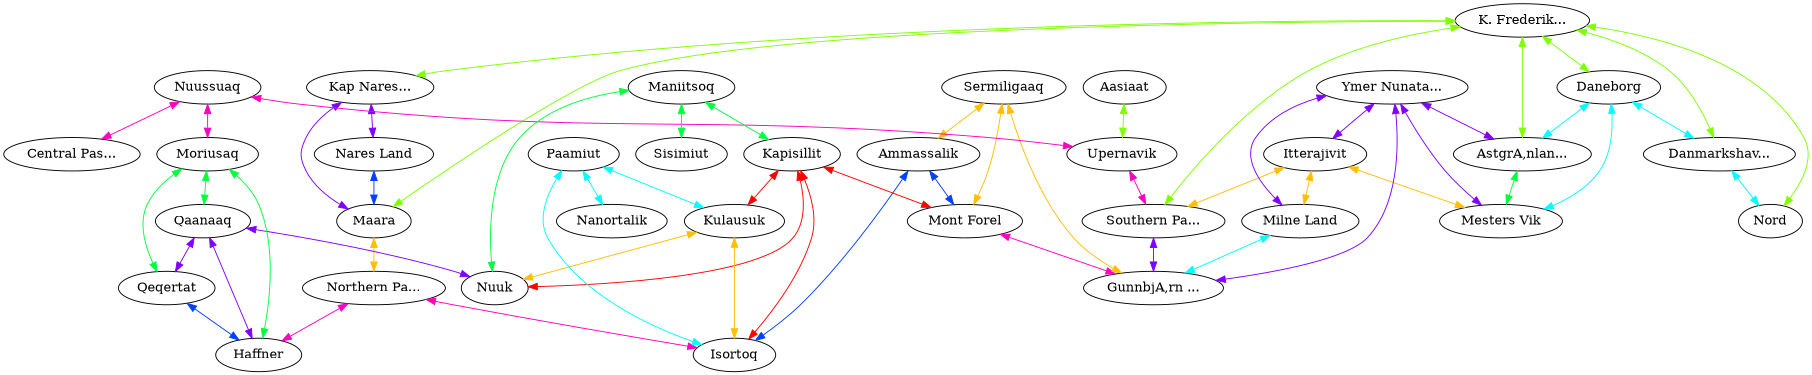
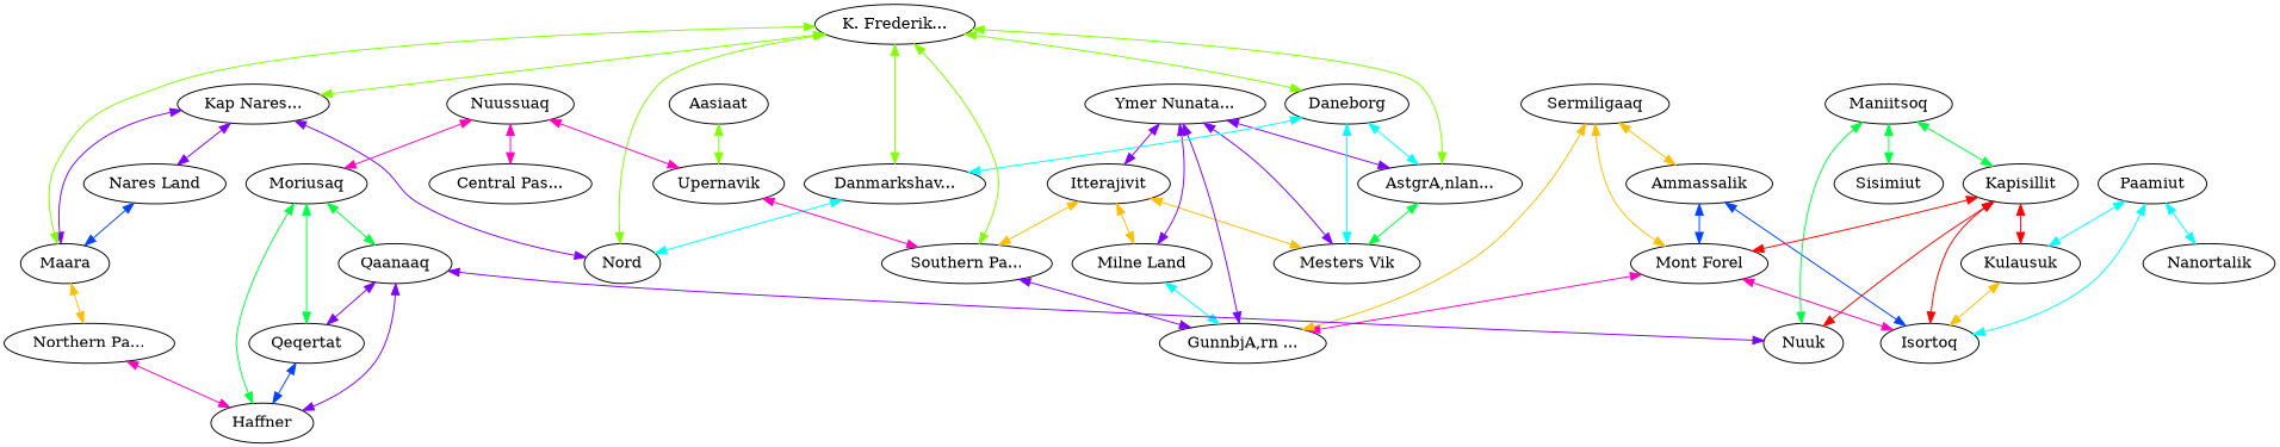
  graph {
    edge [color="0.75,1,1" dir=both]
    n1 [label=Ammassalik]
    n2 [label=Isortoq]
    n3 [label="Mont Forel"]
    n4 [label="GunnbjA,rn ..."]
    n5 [label="Milne Land"]
    n6 [label="Kap Nares..."]
    n7 [label=Nord]
    n8 [label=Maara]
    n9 [label="Nares Land"]
    n10 [label="Northern Pa..."]
    n11 [label=Sermiligaaq]
    n12 [label=Itterajivit]
    n13 [label="Mesters Vik"]
    n14 [label="Southern Pa..."]
    n15 [label="Ymer Nunata..."]
    n16 [label="AstgrA,nlan..."]
    n17 [label=Daneborg]
    n18 [label="Danmarkshav..."]
    n19 [label="K. Frederik..."]
    n20 [label="Central Pas..."]
    n21 [label=Haffner]
    n22 [label=Qaanaaq]
    n23 [label=Qeqertat]
    n24 [label=Nuuk]
    n25 [label=Moriusaq]
    n26 [label=Nuussuaq]
    n27 [label=Upernavik]
    n28 [label=Aasiaat]
    n29 [label=Sisimiut]
    n30 [label=Maniitsoq]
    n31 [label=Kapisillit]
    n32 [label=Kulausuk]
    n33 [label=Paamiut]
    n34 [label=Nanortalik]
    n1 -- n2 [color="0.625,1,1"]
    n1 -- n3 [color="0.625,1,1"]
-   n10 -- n2 [color="0.875,1,1"]
+   n3 -- n2 [color="0.875,1,1"]
    n3 -- n4 [color="0.875,1,1"]
    n5 -- n4 [color="0.5,1,1"]
+   n6 -- n7
    n6 -- n8
    n6 -- n9
    n8 -- n10 [color="0.125,1,1"]
    n9 -- n8 [color="0.625,1,1"]
    n10 -- n21 [color="0.875,1,1"]
    n11 -- n1 [color="0.125,1,1"]
    n11 -- n3 [color="0.125,1,1"]
    n11 -- n4 [color="0.125,1,1"]
    n12 -- n5 [color="0.125,1,1"]
    n12 -- n13 [color="0.125,1,1"]
    n12 -- n14 [color="0.125,1,1"]
    n14 -- n4
    n15 -- n4
    n15 -- n5
    n15 -- n12
    n15 -- n13
    n15 -- n16
    n16 -- n13 [color="0.375,1,1"]
    n17 -- n13 [color="0.5,1,1"]
    n17 -- n16 [color="0.5,1,1"]
    n17 -- n18 [color="0.5,1,1"]
    n18 -- n7 [color="0.5,1,1"]
    n19 -- n6 [color="0.25,1,1"]
    n19 -- n7 [color="0.25,1,1"]
    n19 -- n8 [color="0.25,1,1"]
    n19 -- n14 [color="0.25,1,1"]
    n19 -- n16 [color="0.25,1,1"]
    n19 -- n17 [color="0.25,1,1"]
    n19 -- n18 [color="0.25,1,1"]
    n22 -- n21
    n22 -- n23
    n22 -- n24
    n23 -- n21 [color="0.625,1,1"]
    n25 -- n21 [color="0.375,1,1"]
    n25 -- n22 [color="0.375,1,1"]
    n25 -- n23 [color="0.375,1,1"]
    n26 -- n20 [color="0.875,1,1"]
    n26 -- n25 [color="0.875,1,1"]
    n26 -- n27 [color="0.875,1,1"]
    n27 -- n14 [color="0.875,1,1"]
    n28 -- n27 [color="0.25,1,1"]
    n30 -- n24 [color="0.375,1,1"]
    n30 -- n29 [color="0.375,1,1"]
    n30 -- n31 [color="0.375,1,1"]
    n31 -- n2 [color="1,1,1"]
    n31 -- n3 [color="1,1,1"]
    n31 -- n24 [color="1,1,1"]
    n31 -- n32 [color="1,1,1"]
    n32 -- n2 [color="0.125,1,1"]
-   n32 -- n24 [color="0.125,1,1"]
    n33 -- n2 [color="0.5,1,1"]
    n33 -- n32 [color="0.5,1,1"]
    n33 -- n34 [color="0.5,1,1"]
  }
